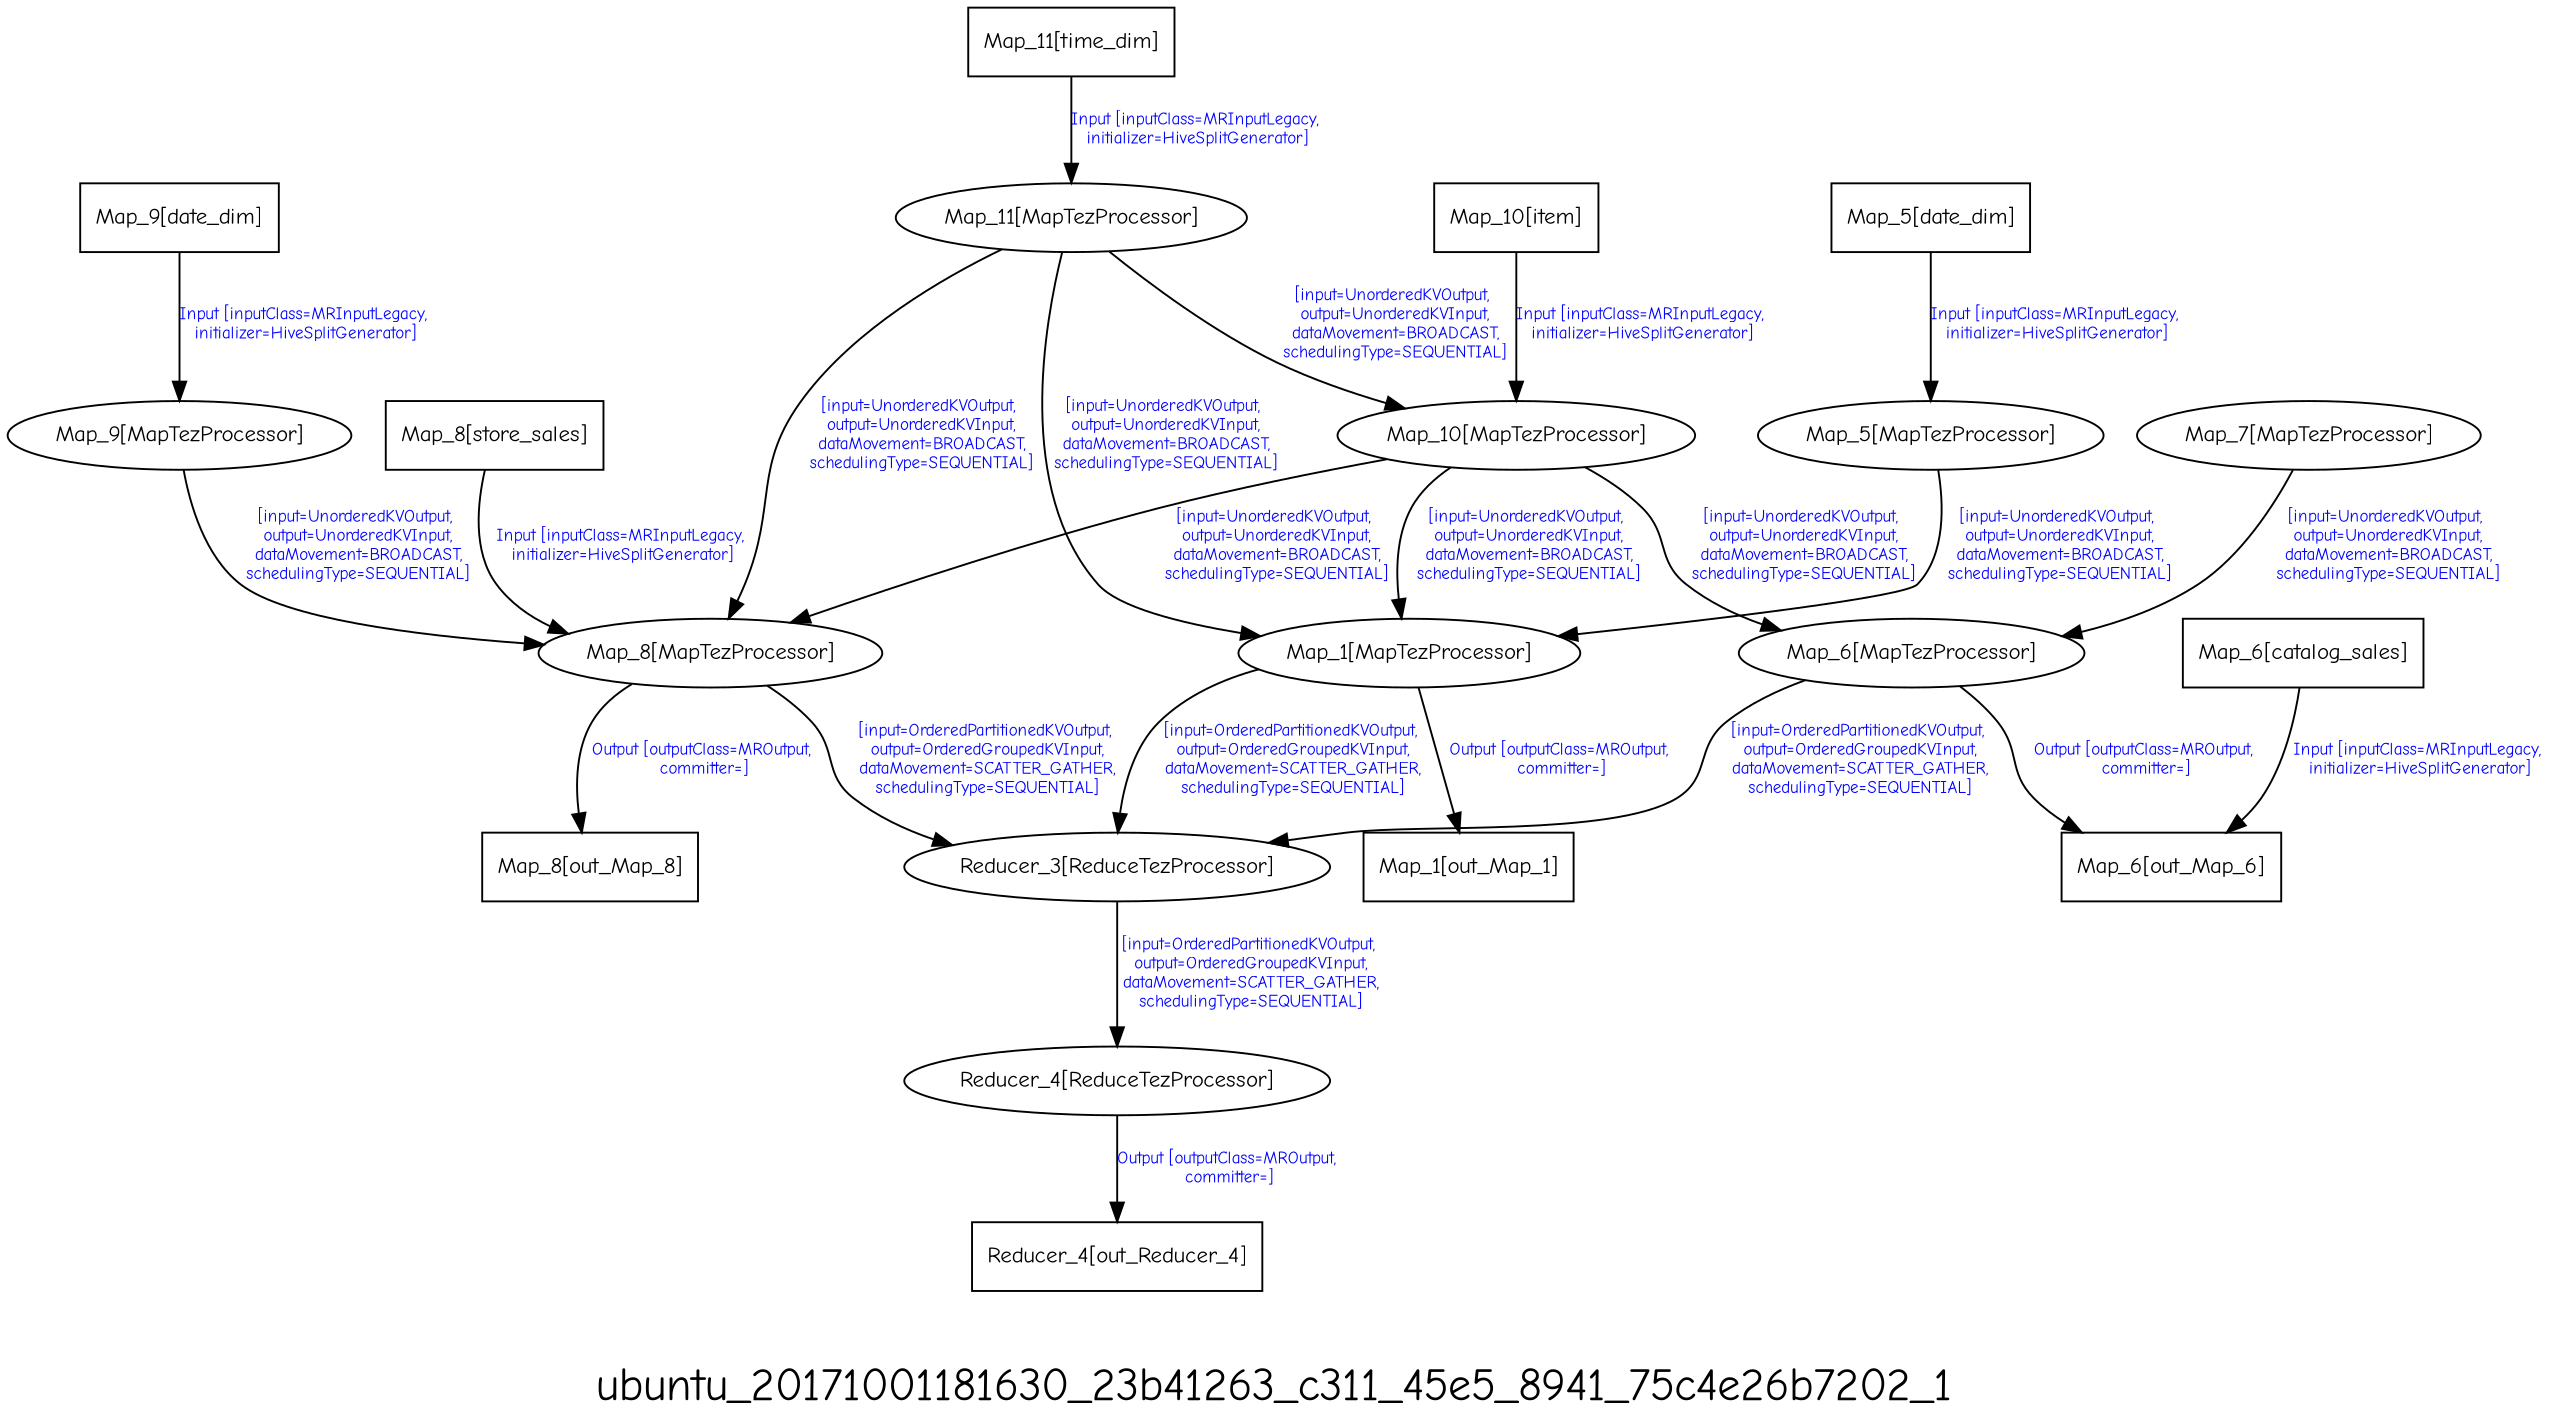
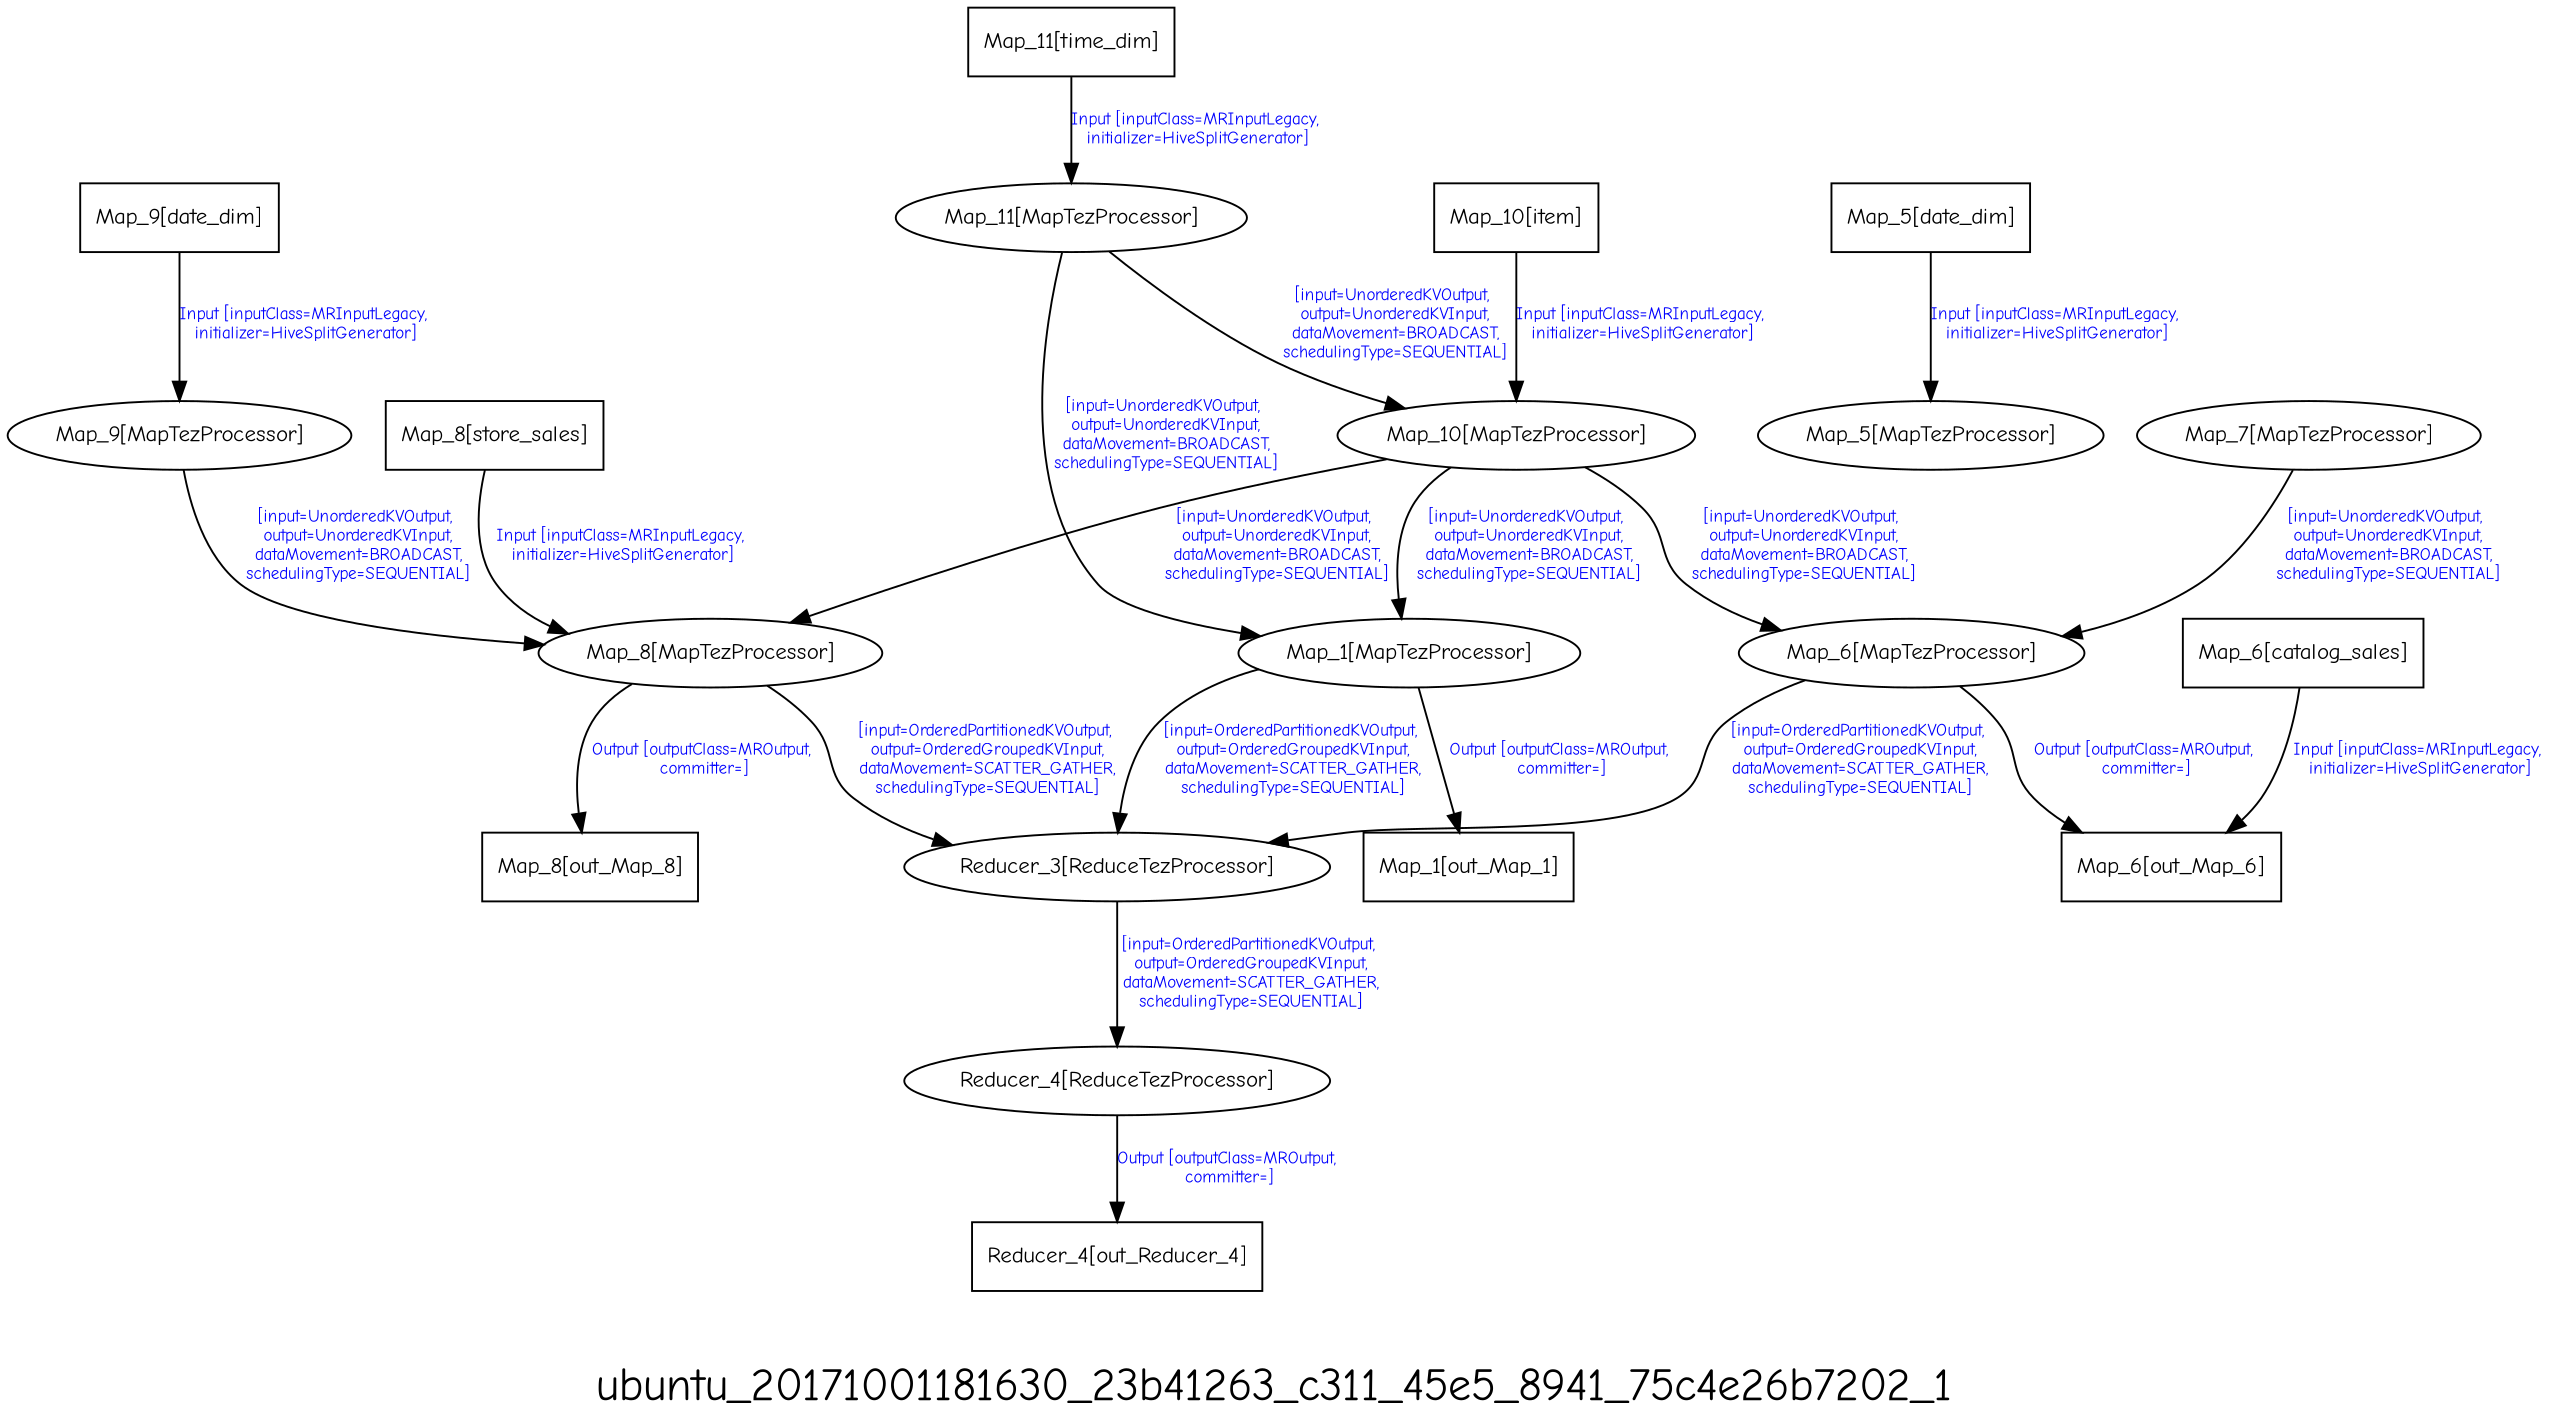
  digraph {
    fontname="Comic Neue"
    fontsize=24
    label=ubuntu_20171001181630_23b41263_c311_45e5_8941_75c4e26b7202_1
    node [fontname="Comic Neue" fontsize=12]
    edge [fontcolor=blue fontname="Comic Neue" fontsize=9]
    n1 [label="Map_5[date_dim]" shape=box]
    n2 [label="Map_5[MapTezProcessor]"]
    n3 [label="Map_1[MapTezProcessor]"]
    n4 [label="Reducer_3[ReduceTezProcessor]"]
    n5 [label="Map_1[out_Map_1]" shape=box]
    n6 [label="Map_10[item]" shape=box]
    n7 [label="Map_10[MapTezProcessor]"]
    n8 [label="Map_6[MapTezProcessor]"]
    n9 [label="Map_8[MapTezProcessor]"]
    n10 [label="Map_6[out_Map_6]" shape=box]
    n11 [label="Map_8[out_Map_8]" shape=box]
    n12 [label="Map_11[time_dim]" shape=box]
    n13 [label="Map_11[MapTezProcessor]"]
    n14 [label="Reducer_4[ReduceTezProcessor]"]
    n15 [label="Reducer_4[out_Reducer_4]" shape=box]
    n16 [label="Map_6[catalog_sales]" shape=box]
    n17 [label="Map_8[store_sales]" shape=box]
    n18 [label="Map_9[date_dim]" shape=box]
    n19 [label="Map_9[MapTezProcessor]"]
    n20 [label="Map_7[MapTezProcessor]"]
    n1 -> n2 [label="Input [inputClass=MRInputLegacy,\n initializer=HiveSplitGenerator]"]
-   n2 -> n3 [label="[input=UnorderedKVOutput,\n output=UnorderedKVInput,\n dataMovement=BROADCAST,\n schedulingType=SEQUENTIAL]"]
    n3 -> n4 [label="[input=OrderedPartitionedKVOutput,\n output=OrderedGroupedKVInput,\n dataMovement=SCATTER_GATHER,\n schedulingType=SEQUENTIAL]"]
    n3 -> n5 [label="Output [outputClass=MROutput,\n committer=]"]
    n4 -> n14 [label="[input=OrderedPartitionedKVOutput,\n output=OrderedGroupedKVInput,\n dataMovement=SCATTER_GATHER,\n schedulingType=SEQUENTIAL]"]
    n6 -> n7 [label="Input [inputClass=MRInputLegacy,\n initializer=HiveSplitGenerator]"]
    n7 -> n3 [label="[input=UnorderedKVOutput,\n output=UnorderedKVInput,\n dataMovement=BROADCAST,\n schedulingType=SEQUENTIAL]"]
    n7 -> n8 [label="[input=UnorderedKVOutput,\n output=UnorderedKVInput,\n dataMovement=BROADCAST,\n schedulingType=SEQUENTIAL]"]
    n7 -> n9 [label="[input=UnorderedKVOutput,\n output=UnorderedKVInput,\n dataMovement=BROADCAST,\n schedulingType=SEQUENTIAL]"]
    n8 -> n4 [label="[input=OrderedPartitionedKVOutput,\n output=OrderedGroupedKVInput,\n dataMovement=SCATTER_GATHER,\n schedulingType=SEQUENTIAL]"]
    n8 -> n10 [label="Output [outputClass=MROutput,\n committer=]"]
    n9 -> n4 [label="[input=OrderedPartitionedKVOutput,\n output=OrderedGroupedKVInput,\n dataMovement=SCATTER_GATHER,\n schedulingType=SEQUENTIAL]"]
    n9 -> n11 [label="Output [outputClass=MROutput,\n committer=]"]
    n12 -> n13 [label="Input [inputClass=MRInputLegacy,\n initializer=HiveSplitGenerator]"]
    n13 -> n3 [label="[input=UnorderedKVOutput,\n output=UnorderedKVInput,\n dataMovement=BROADCAST,\n schedulingType=SEQUENTIAL]"]
    n13 -> n7 [label="[input=UnorderedKVOutput,\n output=UnorderedKVInput,\n dataMovement=BROADCAST,\n schedulingType=SEQUENTIAL]"]
-   n13 -> n9 [label="[input=UnorderedKVOutput,\n output=UnorderedKVInput,\n dataMovement=BROADCAST,\n schedulingType=SEQUENTIAL]"]
    n14 -> n15 [label="Output [outputClass=MROutput,\n committer=]"]
    n16 -> n10 [label="Input [inputClass=MRInputLegacy,\n initializer=HiveSplitGenerator]"]
    n17 -> n9 [label="Input [inputClass=MRInputLegacy,\n initializer=HiveSplitGenerator]"]
    n18 -> n19 [label="Input [inputClass=MRInputLegacy,\n initializer=HiveSplitGenerator]"]
    n19 -> n9 [label="[input=UnorderedKVOutput,\n output=UnorderedKVInput,\n dataMovement=BROADCAST,\n schedulingType=SEQUENTIAL]"]
    n20 -> n8 [label="[input=UnorderedKVOutput,\n output=UnorderedKVInput,\n dataMovement=BROADCAST,\n schedulingType=SEQUENTIAL]"]
  }
